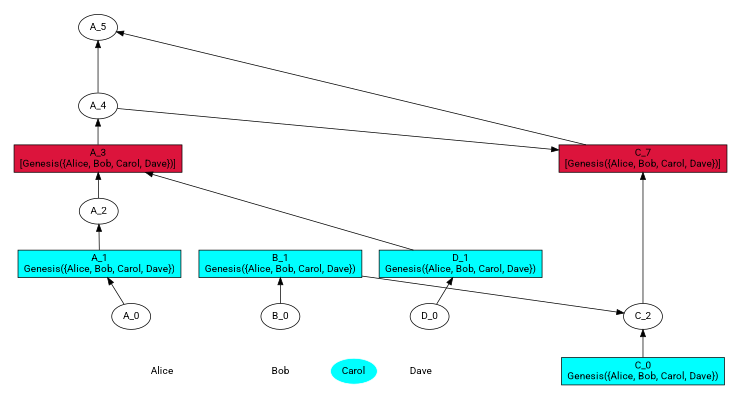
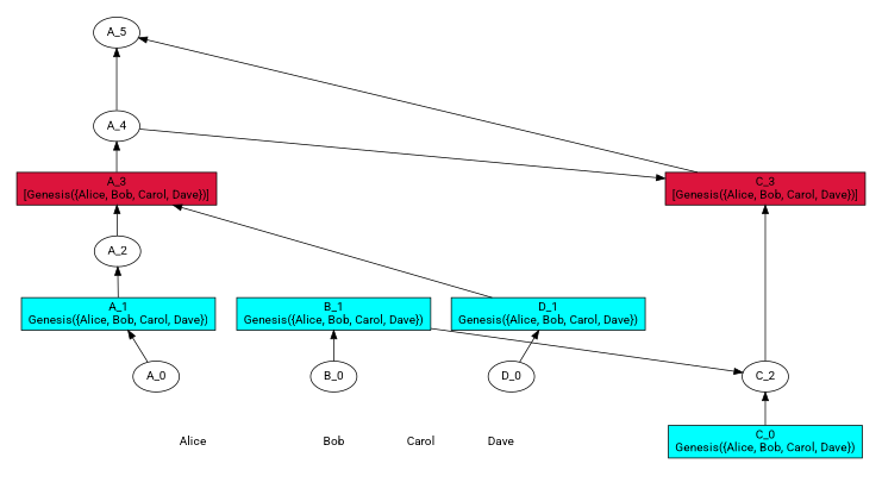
  digraph {
    fontname=Roboto
    rankdir=BT
    splines=false
    style=invis
    node [fontname=Roboto style=filled fillcolor=white]
    edge [fontname=Roboto]
    Alice [color=white fillcolor=""]
    Dave [color=white fillcolor=""]
    Bob [color=white fillcolor=""]
-   Carol [color=white fillcolor=cyan]
+   Carol [color=white fillcolor=""]
    n5 [label=A_0 style=""]
    n6 [fillcolor=cyan label="A_1\nGenesis({Alice, Bob, Carol, Dave})" shape=rectangle]
    n7 [label=A_2 style=""]
    n8 [fillcolor=crimson label="A_3\n[Genesis({Alice, Bob, Carol, Dave})]" shape=rectangle]
    n9 [label=A_4 style=""]
    n10 [label=A_5 style=""]
    n11 [fillcolor=cyan label="D_1\nGenesis({Alice, Bob, Carol, Dave})" shape=rectangle]
    n12 [label=D_0 style=""]
    n13 [fillcolor=cyan label="B_1\nGenesis({Alice, Bob, Carol, Dave})" shape=rectangle]
    n14 [label=B_0 style=""]
-   n15 [fillcolor=crimson label="C_7\n[Genesis({Alice, Bob, Carol, Dave})]" shape=rectangle]
+   n15 [fillcolor=crimson label="C_3\n[Genesis({Alice, Bob, Carol, Dave})]" shape=rectangle]
    n16 [fillcolor=cyan label="C_0\nGenesis({Alice, Bob, Carol, Dave})" shape=rectangle]
    n17 [label=C_2 style=""]
    subgraph sub_1 {
      rank=same
      Alice
      Dave
      Bob
      Carol
    }
    subgraph cluster_2 {
      label=Alice
      n5
      n6
      n7
      n8
      n9
      n10
    }
    subgraph cluster_3 {
      label=Dave
      n11
      n12
    }
    subgraph cluster_4 {
      label=Bob
      n13
      n14
    }
    subgraph cluster_5 {
      label=Carol
      n15
      n16
      n17
    }
    Alice -> Bob [style=invis]
    Alice -> n5 [style=invis]
    Dave -> n12 [style=invis]
    Bob -> Carol [style=invis]
    Bob -> n14 [style=invis]
    Carol -> Dave [style=invis]
    n5 -> n6 [minlen=1]
    n6 -> n7 [minlen=1]
    n7 -> n8 [minlen=1]
    n8 -> n9 [minlen=1]
    n9 -> n10 [minlen=2]
    n9 -> n15 [constraint=false]
    n11 -> n8 [constraint=false]
    n12 -> n11 [minlen=1]
    n13 -> n17 [constraint=false]
    n14 -> n13 [minlen=1]
    n15 -> n10 [constraint=false]
    n16 -> n17 [minlen=1]
    n17 -> n15 [minlen=3]
  }
